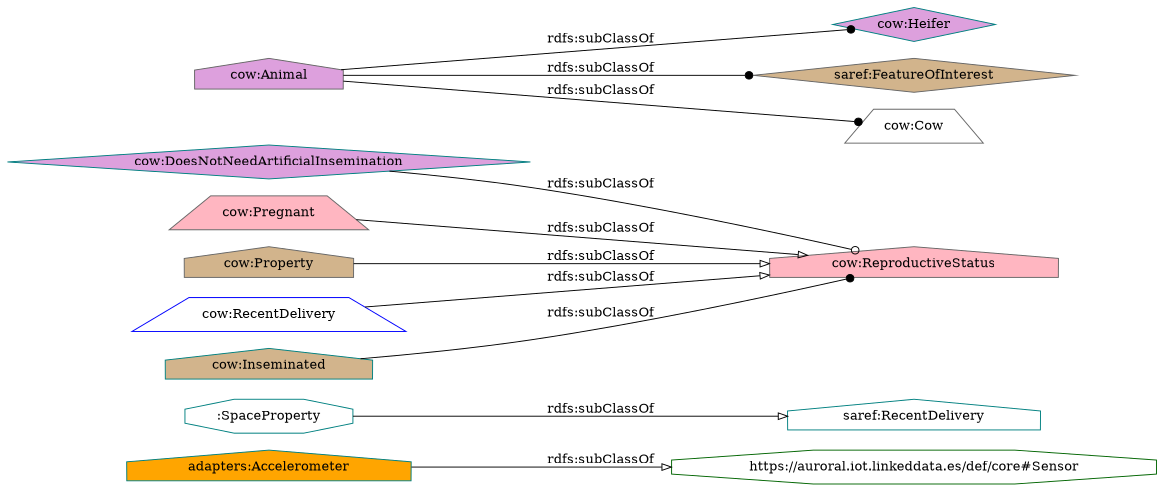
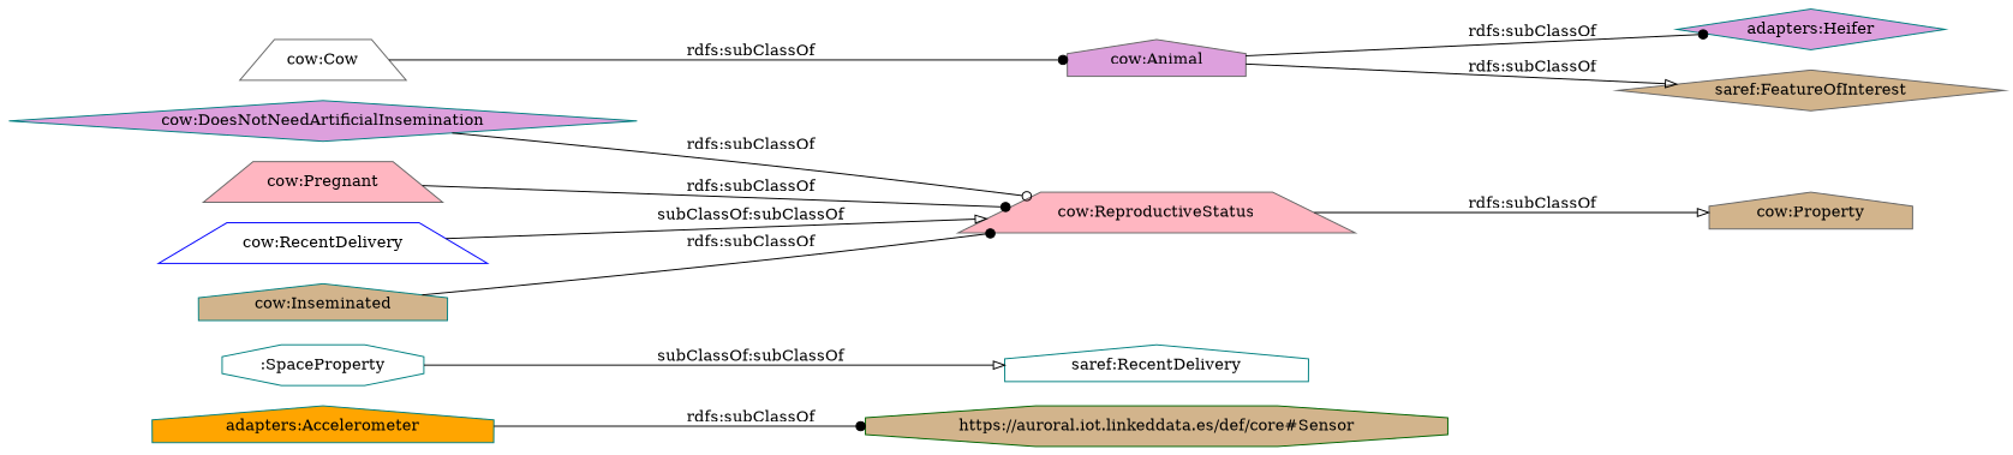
  digraph {
    rankdir=LR
    node [color=teal fillcolor=tan shape=house style=filled]
    edge [arrowhead=dot]
    "adapters:Accelerometer" [fillcolor=orange]
-   "https://auroral.iot.linkeddata.es/def/core#Sensor" [color=darkgreen fillcolor=white shape=octagon]
+   "https://auroral.iot.linkeddata.es/def/core#Sensor" [color=darkgreen shape=octagon]
    ":SpaceProperty" [fillcolor=white shape=octagon]
    n4 [fillcolor=white label="saref:RecentDelivery"]
    "cow:DoesNotNeedArtificialInsemination" [fillcolor=plum shape=diamond]
-   "cow:ReproductiveStatus" [color=gray40 fillcolor=lightpink]
-   "cow:Heifer" [fillcolor=plum shape=diamond]
+   "cow:ReproductiveStatus" [color=gray40 fillcolor=lightpink shape=trapezium]
+   "cow:Heifer" [fillcolor=plum shape=diamond label="adapters:Heifer"]
    "cow:Animal" [color=gray40 fillcolor=plum]
    "saref:FeatureOfInterest" [color=gray40 shape=diamond]
    "cow:Cow" [color=gray40 fillcolor=white shape=trapezium]
    "cow:Pregnant" [color=gray40 fillcolor=lightpink shape=trapezium]
    n12 [color=gray40 label="cow:Property"]
    "cow:RecentDelivery" [color=blue fillcolor=white shape=trapezium]
    "cow:Inseminated"
-   "adapters:Accelerometer" -> "https://auroral.iot.linkeddata.es/def/core#Sensor" [arrowhead=onormal label="rdfs:subClassOf"]
-   ":SpaceProperty" -> n4 [arrowhead=onormal label="rdfs:subClassOf"]
+   "adapters:Accelerometer" -> "https://auroral.iot.linkeddata.es/def/core#Sensor" [label="rdfs:subClassOf"]
+   ":SpaceProperty" -> n4 [arrowhead=onormal label="subClassOf:subClassOf"]
    "cow:DoesNotNeedArtificialInsemination" -> "cow:ReproductiveStatus" [arrowhead=odot label="rdfs:subClassOf"]
    "cow:Animal" -> "cow:Heifer" [label="rdfs:subClassOf"]
-   "cow:Animal" -> "saref:FeatureOfInterest" [label="rdfs:subClassOf"]
-   "cow:Animal" -> "cow:Cow" [label="rdfs:subClassOf"]
-   "cow:Pregnant" -> "cow:ReproductiveStatus" [arrowhead=onormal label="rdfs:subClassOf"]
-   n12 -> "cow:ReproductiveStatus" [arrowhead=onormal label="rdfs:subClassOf"]
-   "cow:RecentDelivery" -> "cow:ReproductiveStatus" [arrowhead=onormal label="rdfs:subClassOf"]
+   "cow:Animal" -> "saref:FeatureOfInterest" [arrowhead=onormal label="rdfs:subClassOf"]
+   "cow:Cow" -> "cow:Animal" [label="rdfs:subClassOf"]
+   "cow:Pregnant" -> "cow:ReproductiveStatus" [label="rdfs:subClassOf"]
+   "cow:ReproductiveStatus" -> n12 [arrowhead=onormal label="rdfs:subClassOf"]
+   "cow:RecentDelivery" -> "cow:ReproductiveStatus" [arrowhead=onormal label="subClassOf:subClassOf"]
    "cow:Inseminated" -> "cow:ReproductiveStatus" [label="rdfs:subClassOf"]
  }
